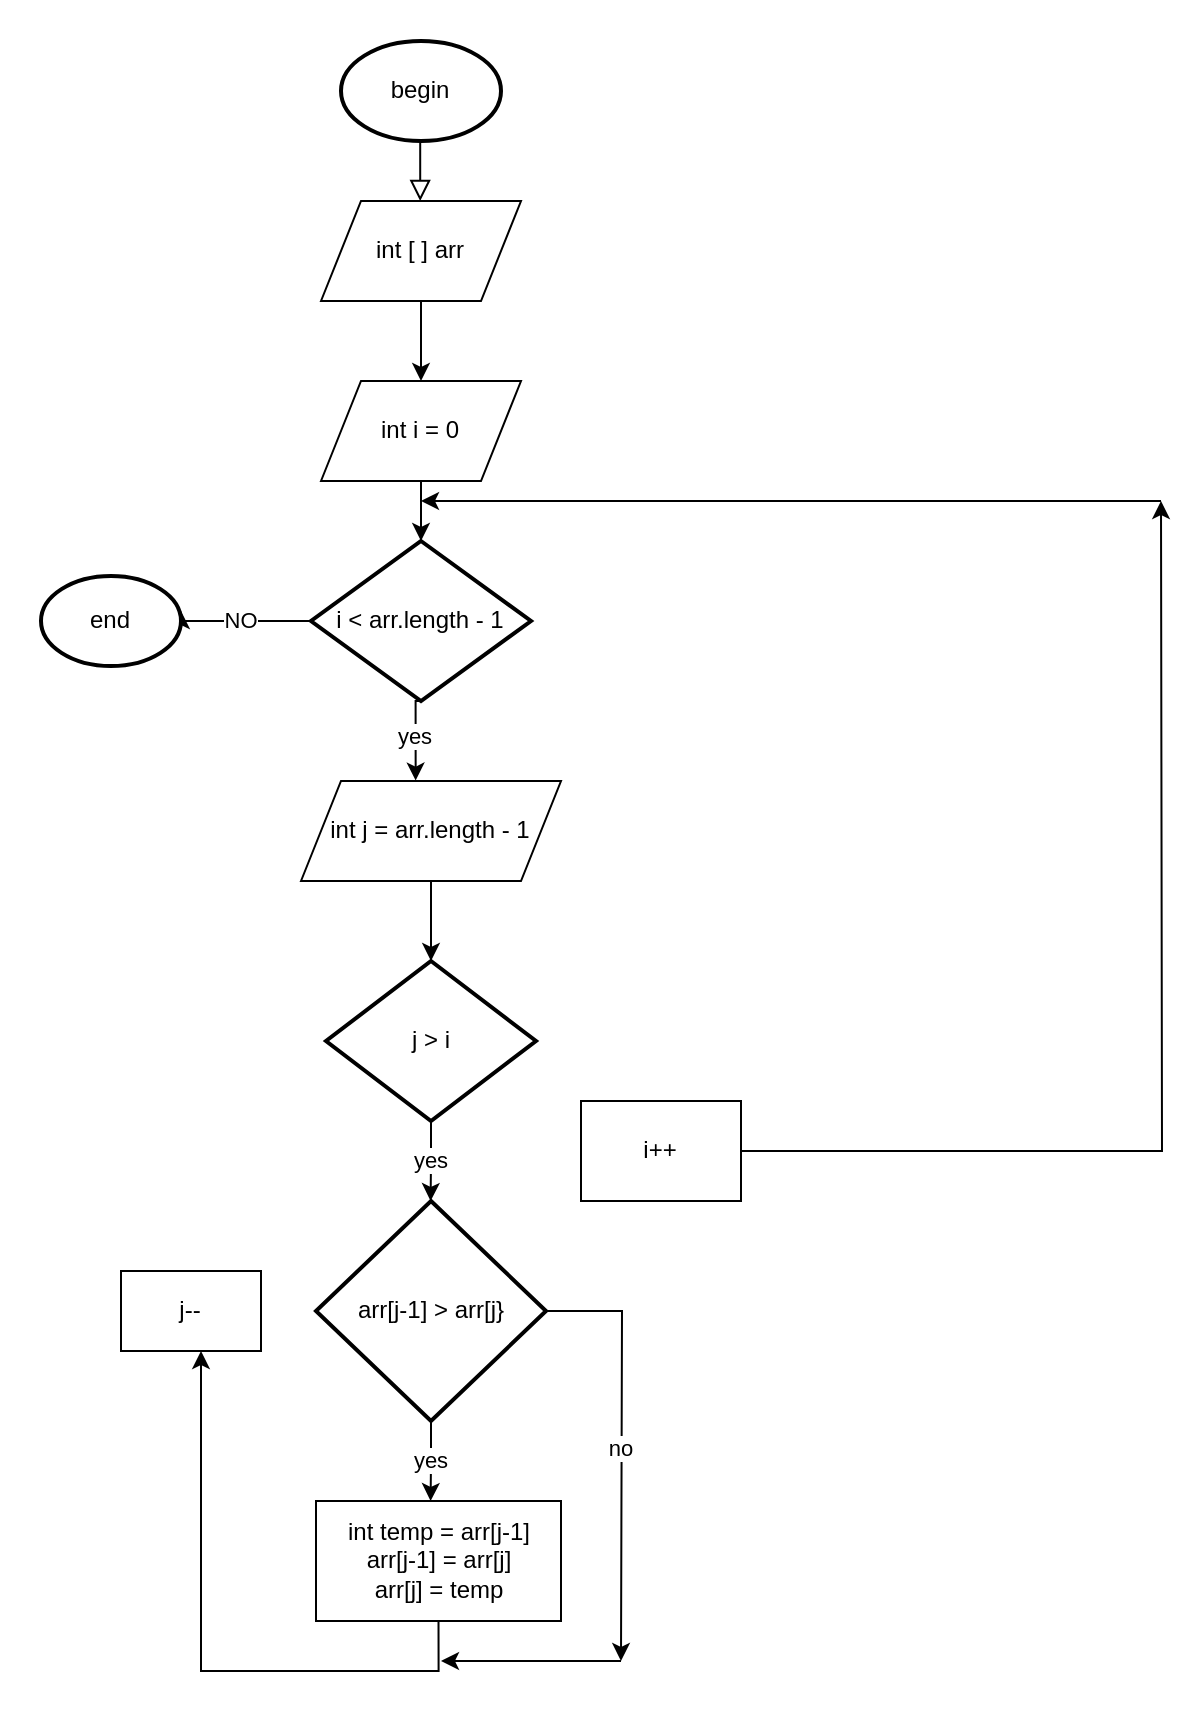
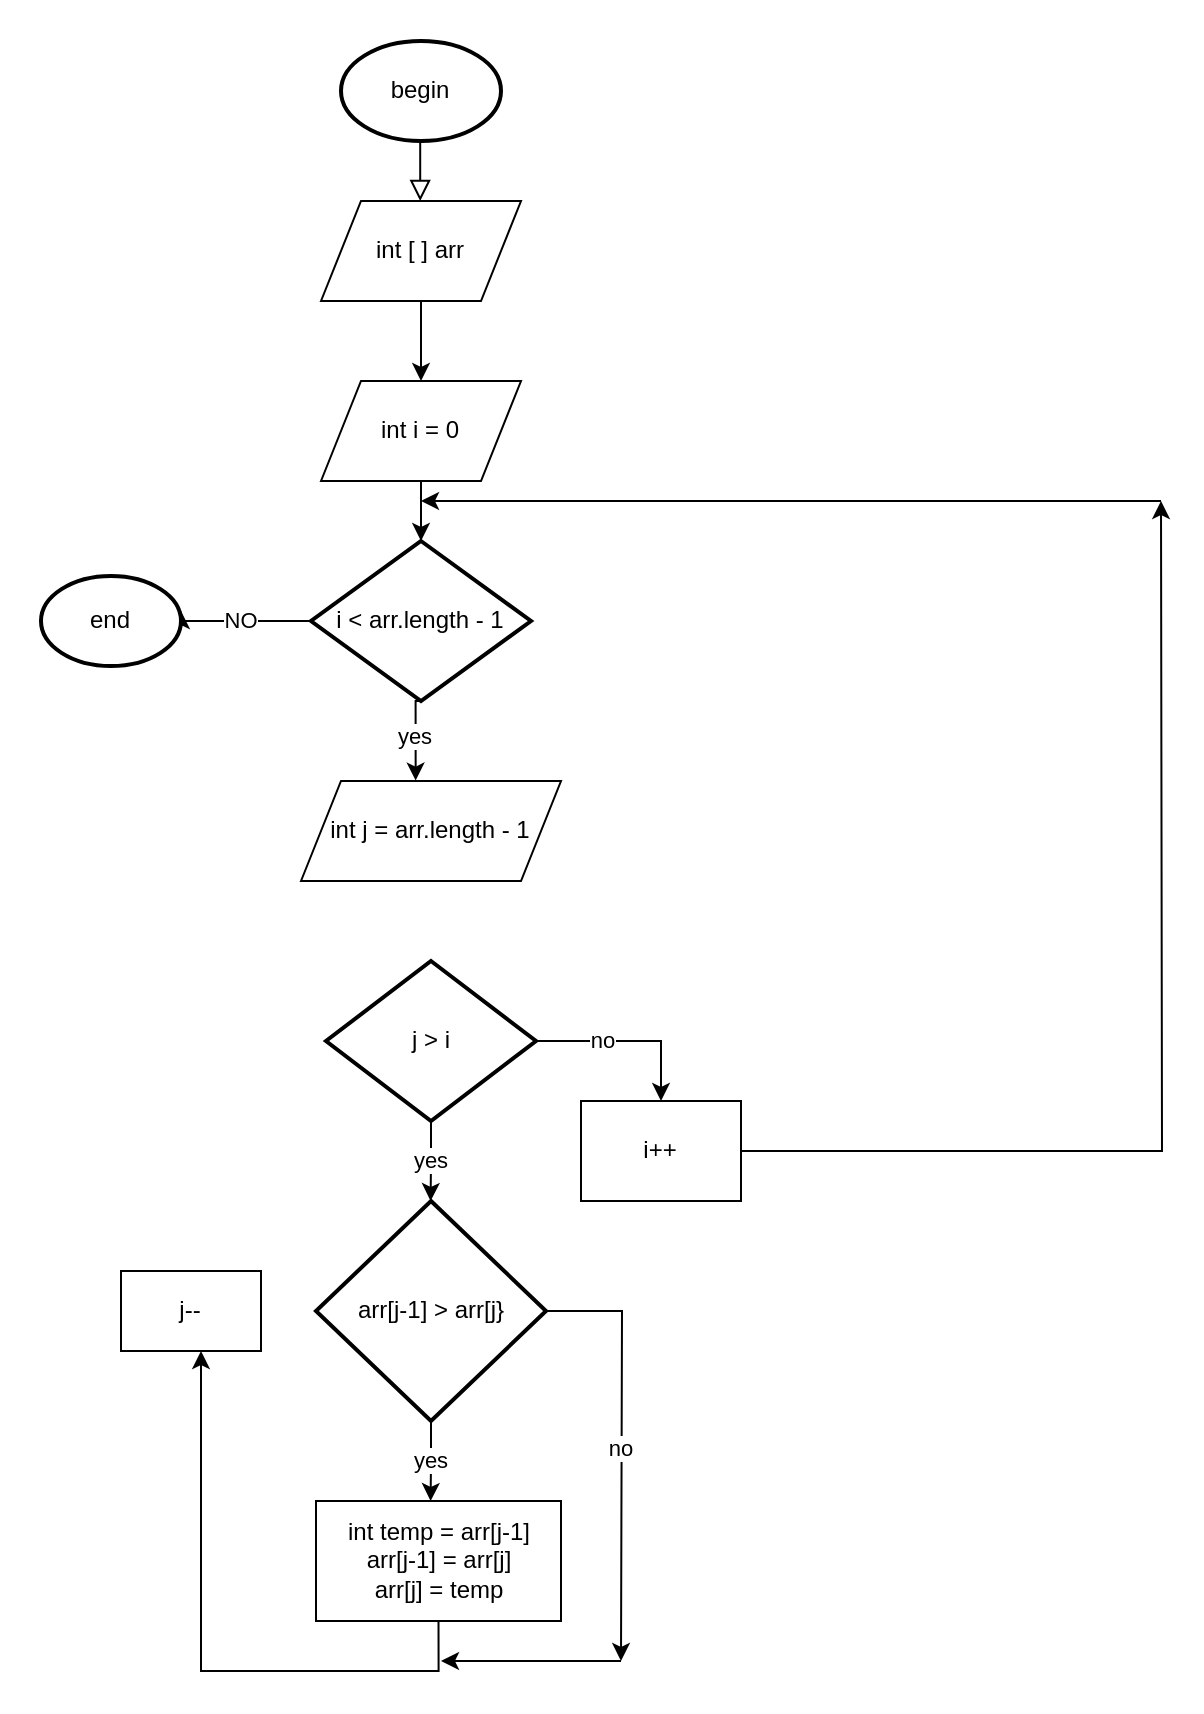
  <mxCell id="0" />
  <mxCell id="1" parent="0" />
  <mxCell id="2" value="" style="rounded=0;html=1;jettySize=auto;orthogonalLoop=1;fontSize=11;endArrow=block;endFill=0;endSize=8;strokeWidth=1;shadow=0;labelBackgroundColor=none;edgeStyle=orthogonalEdgeStyle;" parent="1" edge="1"><mxGeometry relative="1" as="geometry"><mxPoint x="209.6" y="70" as="sourcePoint" /><mxPoint x="209.6" y="100" as="targetPoint" /><Array as="points"><mxPoint x="209.6" y="80" /><mxPoint x="209.6" y="80" /></Array></mxGeometry></mxCell>
  <mxCell id="3" value="" style="edgeStyle=orthogonalEdgeStyle;rounded=0;orthogonalLoop=1;jettySize=auto;html=1;" parent="1" target="8" edge="1"><mxGeometry relative="1" as="geometry"><mxPoint x="210" y="240" as="sourcePoint" /><Array as="points"><mxPoint x="210" y="250" /><mxPoint x="210" y="250" /></Array></mxGeometry></mxCell>
  <mxCell id="4" value="int i = 0" style="shape=parallelogram;perimeter=parallelogramPerimeter;whiteSpace=wrap;html=1;fixedSize=1;" parent="1" vertex="1"><mxGeometry x="160" y="190" width="100" height="50" as="geometry" /></mxCell>
  <mxCell id="5" value="begin" style="strokeWidth=2;html=1;shape=mxgraph.flowchart.start_1;whiteSpace=wrap;" parent="1" vertex="1"><mxGeometry x="170" y="20" width="80" height="50" as="geometry" /></mxCell>
  <mxCell id="6" value="NO" style="edgeStyle=orthogonalEdgeStyle;rounded=0;orthogonalLoop=1;jettySize=auto;html=1;exitX=0;exitY=0.5;exitDx=0;exitDy=0;exitPerimeter=0;" parent="1" source="8" edge="1"><mxGeometry relative="1" as="geometry"><mxPoint x="90" y="305" as="targetPoint" /><Array as="points"><mxPoint x="90" y="310" /></Array></mxGeometry></mxCell>
  <mxCell id="7" value="yes" style="edgeStyle=orthogonalEdgeStyle;rounded=0;orthogonalLoop=1;jettySize=auto;html=1;exitX=0.5;exitY=1;exitDx=0;exitDy=0;exitPerimeter=0;entryX=0.441;entryY=-0.004;entryDx=0;entryDy=0;entryPerimeter=0;" parent="1" source="8" target="14" edge="1"><mxGeometry relative="1" as="geometry"><mxPoint x="200" y="380" as="targetPoint" /></mxGeometry></mxCell>
  <mxCell id="8" value="i &amp;lt; arr.length - 1" style="strokeWidth=2;html=1;shape=mxgraph.flowchart.decision;whiteSpace=wrap;" parent="1" vertex="1"><mxGeometry x="155" y="270" width="110" height="80" as="geometry" /></mxCell>
  <mxCell id="9" style="edgeStyle=orthogonalEdgeStyle;rounded=0;orthogonalLoop=1;jettySize=auto;html=1;exitX=0.5;exitY=0;exitDx=0;exitDy=0;" parent="1" source="11" edge="1"><mxGeometry relative="1" as="geometry"><mxPoint x="220.4" y="109.8" as="targetPoint" /></mxGeometry></mxCell>
  <mxCell id="10" value="" style="edgeStyle=orthogonalEdgeStyle;rounded=0;orthogonalLoop=1;jettySize=auto;html=1;" parent="1" source="11" target="4" edge="1"><mxGeometry relative="1" as="geometry"><Array as="points"><mxPoint x="210" y="160" /><mxPoint x="210" y="160" /></Array></mxGeometry></mxCell>
  <mxCell id="11" value="int [ ] arr" style="shape=parallelogram;perimeter=parallelogramPerimeter;whiteSpace=wrap;html=1;fixedSize=1;" parent="1" vertex="1"><mxGeometry x="160" y="100" width="100" height="50" as="geometry" /></mxCell>
  <mxCell id="12" value="end" style="strokeWidth=2;html=1;shape=mxgraph.flowchart.start_2;whiteSpace=wrap;" parent="1" vertex="1"><mxGeometry x="20" y="287.5" width="70" height="45" as="geometry" /></mxCell>
- <mxCell id="13" style="edgeStyle=orthogonalEdgeStyle;rounded=0;orthogonalLoop=1;jettySize=auto;html=1;exitX=0.5;exitY=1;exitDx=0;exitDy=0;entryX=0.5;entryY=0;entryDx=0;entryDy=0;entryPerimeter=0;" parent="1" source="14" target="17" edge="1"><mxGeometry relative="1" as="geometry" /></mxCell>
  <mxCell id="14" value="int j = arr.length - 1" style="shape=parallelogram;perimeter=parallelogramPerimeter;whiteSpace=wrap;html=1;fixedSize=1;" parent="1" vertex="1"><mxGeometry x="150" y="390" width="130" height="50" as="geometry" /></mxCell>
+ <mxCell id="15" value="no" style="edgeStyle=orthogonalEdgeStyle;rounded=0;orthogonalLoop=1;jettySize=auto;html=1;exitX=1;exitY=0.5;exitDx=0;exitDy=0;exitPerimeter=0;" parent="1" source="17" target="19" edge="1"><mxGeometry x="-0.297" relative="1" as="geometry"><mxPoint x="300" y="540" as="targetPoint" /><Array as="points"><mxPoint x="330" y="520" /></Array><mxPoint as="offset" /></mxGeometry></mxCell>
  <mxCell id="16" value="yes" style="edgeStyle=orthogonalEdgeStyle;rounded=0;orthogonalLoop=1;jettySize=auto;html=1;exitX=0.5;exitY=1;exitDx=0;exitDy=0;exitPerimeter=0;" parent="1" source="17" edge="1"><mxGeometry relative="1" as="geometry"><mxPoint x="214.8" y="600" as="targetPoint" /><Array as="points"><mxPoint x="215" y="580" /><mxPoint x="215" y="580" /></Array></mxGeometry></mxCell>
  <mxCell id="17" value="j &amp;gt; i" style="strokeWidth=2;html=1;shape=mxgraph.flowchart.decision;whiteSpace=wrap;" parent="1" vertex="1"><mxGeometry x="162.5" y="480" width="105" height="80" as="geometry" /></mxCell>
  <mxCell id="18" style="edgeStyle=orthogonalEdgeStyle;rounded=0;orthogonalLoop=1;jettySize=auto;html=1;" parent="1" source="19" edge="1"><mxGeometry relative="1" as="geometry"><mxPoint x="580" y="250" as="targetPoint" /></mxGeometry></mxCell>
  <mxCell id="19" value="i++" style="rounded=0;whiteSpace=wrap;html=1;" parent="1" vertex="1"><mxGeometry x="290" y="550" width="80" height="50" as="geometry" /></mxCell>
  <mxCell id="20" value="" style="endArrow=classic;html=1;rounded=0;" parent="1" edge="1"><mxGeometry width="50" height="50" relative="1" as="geometry"><mxPoint x="480" y="250" as="sourcePoint" /><mxPoint x="210" y="250" as="targetPoint" /><Array as="points"><mxPoint x="580" y="250" /></Array></mxGeometry></mxCell>
  <mxCell id="21" value="yes" style="edgeStyle=orthogonalEdgeStyle;rounded=0;orthogonalLoop=1;jettySize=auto;html=1;exitX=0.5;exitY=1;exitDx=0;exitDy=0;exitPerimeter=0;" parent="1" source="23" edge="1"><mxGeometry relative="1" as="geometry"><mxPoint x="214.8" y="750" as="targetPoint" /></mxGeometry></mxCell>
  <mxCell id="22" value="no" style="edgeStyle=orthogonalEdgeStyle;rounded=0;orthogonalLoop=1;jettySize=auto;html=1;exitX=1;exitY=0.5;exitDx=0;exitDy=0;exitPerimeter=0;" parent="1" source="23" edge="1"><mxGeometry relative="1" as="geometry"><mxPoint x="310" y="830" as="targetPoint" /></mxGeometry></mxCell>
  <mxCell id="23" value="arr[j-1] &amp;gt; arr[j}" style="strokeWidth=2;html=1;shape=mxgraph.flowchart.decision;whiteSpace=wrap;" parent="1" vertex="1"><mxGeometry x="157.5" y="600" width="115" height="110" as="geometry" /></mxCell>
  <mxCell id="24" style="edgeStyle=orthogonalEdgeStyle;rounded=0;orthogonalLoop=1;jettySize=auto;html=1;exitX=0.5;exitY=1;exitDx=0;exitDy=0;" parent="1" source="25" target="26" edge="1"><mxGeometry relative="1" as="geometry"><mxPoint x="100" y="640" as="targetPoint" /><Array as="points"><mxPoint x="219" y="835" /><mxPoint x="100" y="835" /></Array></mxGeometry></mxCell>
  <mxCell id="25" value="int temp = arr[j-1]&lt;br&gt;arr[j-1] = arr[j]&lt;br&gt;arr[j] = temp" style="rounded=0;whiteSpace=wrap;html=1;" parent="1" vertex="1"><mxGeometry x="157.5" y="750" width="122.5" height="60" as="geometry" /></mxCell>
  <mxCell id="26" value="j--" style="rounded=0;whiteSpace=wrap;html=1;" parent="1" vertex="1"><mxGeometry x="60" y="635" width="70" height="40" as="geometry" /></mxCell>
  <mxCell id="27" value="" style="endArrow=classic;html=1;rounded=0;" parent="1" edge="1"><mxGeometry width="50" height="50" relative="1" as="geometry"><mxPoint x="310" y="830" as="sourcePoint" /><mxPoint x="220" y="830" as="targetPoint" /></mxGeometry></mxCell>
